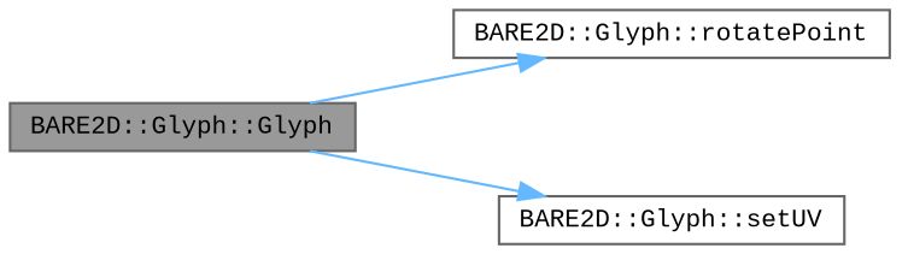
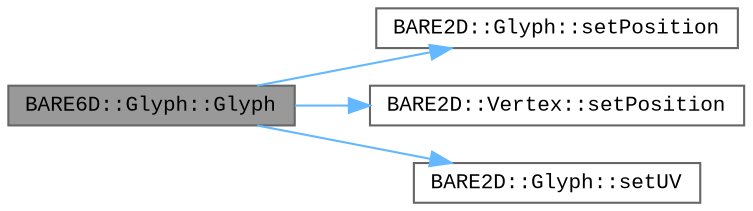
  digraph {
    fontname="Liberation Mono"
    rankdir=LR
    node [color=grey40 fillcolor=white fontname="Liberation Mono" fontsize=10 shape=box style=filled]
    edge [color=steelblue1 fontname="Liberation Mono" fontsize=10 labelfontname=Helvetica labelfontsize=10 style=solid]
-   n1 [color=gray40 fillcolor=grey60 fontcolor=black height=0.2 label="BARE2D::Glyph::Glyph" width=0.4]
-   n2 [height=0.2 label="BARE2D::Glyph::rotatePoint" width=0.4]
+   n1 [color=gray40 fillcolor=grey60 fontcolor=black height=0.2 label="BARE6D::Glyph::Glyph" width=0.4]
+   n2 [height=0.2 label="BARE2D::Glyph::setPosition" width=0.4]
+   n3 [height=0.2 label="BARE2D::Vertex::setPosition" width=0.4]
    n4 [height=0.2 label="BARE2D::Glyph::setUV" width=0.4]
    n1 -> n2
+   n1 -> n3
    n1 -> n4
  }
